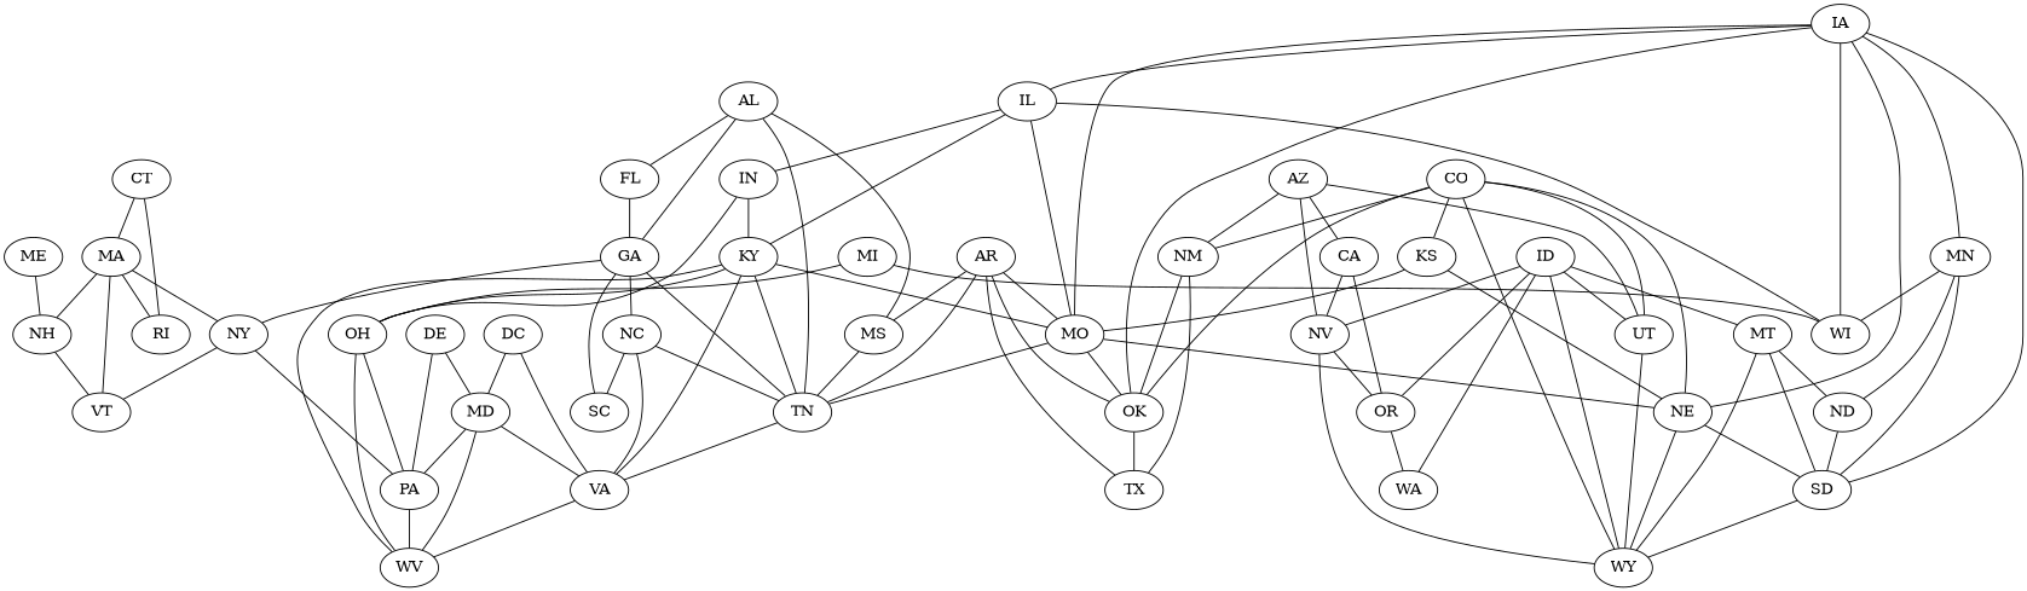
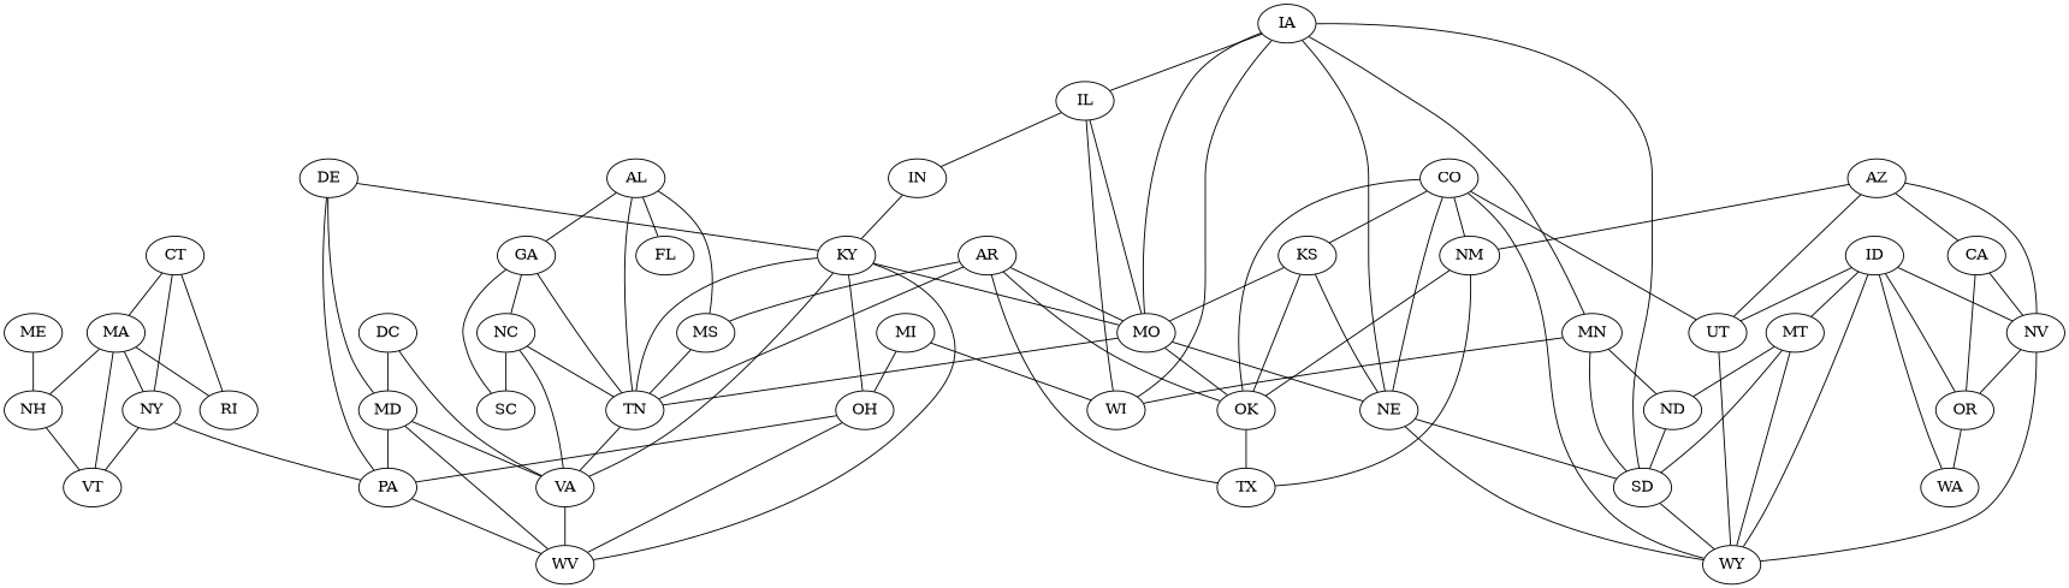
  graph {
    AL
    FL
    GA
    MS
    TN
    NC
    SC
    VA
    WV
    AR
    MO
    OK
    TX
    NE
    WY
    SD
    AZ
    CA
    NM
    NV
    UT
    OR
    WA
    CO
    KS
    CT
    MA
    NY
    RI
    NH
    VT
    PA
    DC
    MD
    DE
    IA
    IL
    MN
    WI
    IN
    KY
    ND
    OH
    ID
    MT
    MI
    ME
    AL -- FL
    AL -- GA
    AL -- MS
    AL -- TN
-   FL -- GA
    GA -- TN
    GA -- NC
    GA -- SC
    MS -- TN
    TN -- VA
    NC -- TN
    NC -- SC
    NC -- VA
    VA -- WV
    AR -- MS
    AR -- TN
    AR -- MO
    AR -- OK
    AR -- TX
    MO -- TN
    MO -- OK
    MO -- NE
    OK -- TX
    NE -- WY
    NE -- SD
    SD -- WY
    AZ -- CA
    AZ -- NM
    AZ -- NV
    AZ -- UT
    CA -- NV
    CA -- OR
    NM -- OK
    NM -- TX
    NV -- WY
    NV -- OR
    UT -- WY
    OR -- WA
    CO -- OK
    CO -- NE
    CO -- WY
    CO -- NM
    CO -- UT
    CO -- KS
    KS -- MO
-   IA -- OK
+   KS -- OK
    KS -- NE
    CT -- MA
-   GA -- NY
+   CT -- NY
    CT -- RI
    MA -- NY
    MA -- RI
    MA -- NH
    MA -- VT
    NY -- VT
    NY -- PA
    NH -- VT
    PA -- WV
    DC -- VA
    DC -- MD
    MD -- VA
    MD -- WV
    MD -- PA
    DE -- PA
    DE -- MD
    IA -- MO
    IA -- NE
    IA -- SD
    IA -- IL
    IA -- MN
    IA -- WI
    IL -- MO
    IL -- WI
    IL -- IN
-   IL -- KY
+   DE -- KY
    MN -- SD
    MN -- WI
    MN -- ND
    IN -- KY
-   IN -- OH
    KY -- TN
    KY -- VA
    KY -- WV
    KY -- MO
    KY -- OH
    ND -- SD
    OH -- WV
    OH -- PA
    ID -- WY
    ID -- NV
    ID -- UT
    ID -- OR
    ID -- WA
    ID -- MT
    MT -- WY
    MT -- SD
    MT -- ND
    MI -- WI
    MI -- OH
    ME -- NH
  }
